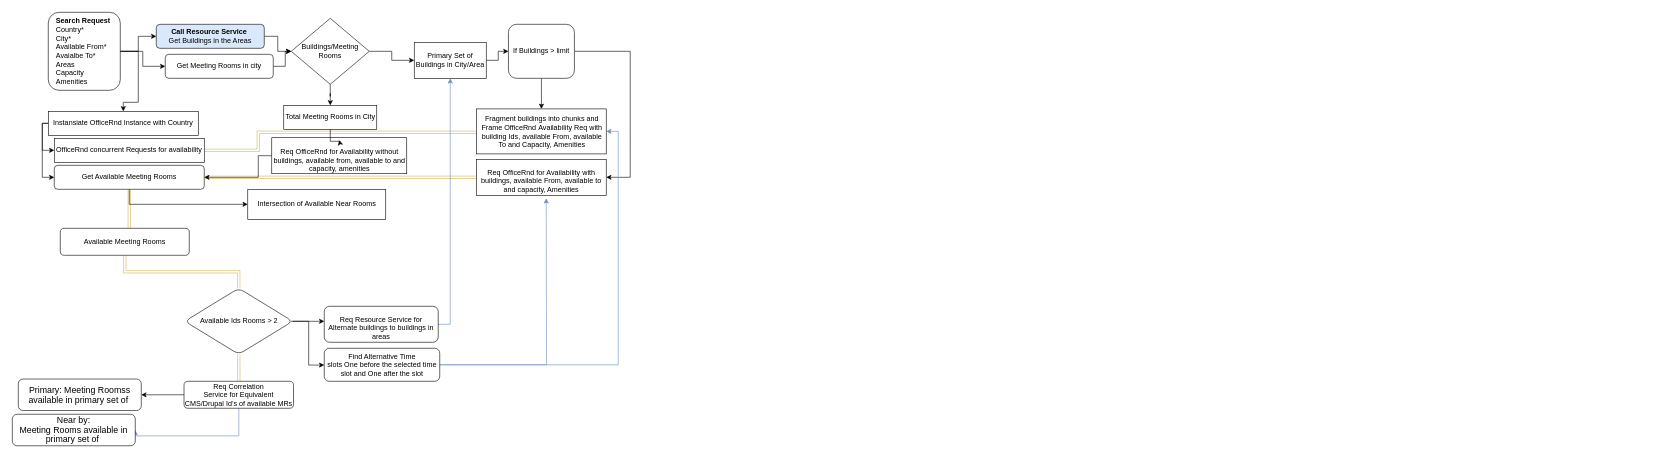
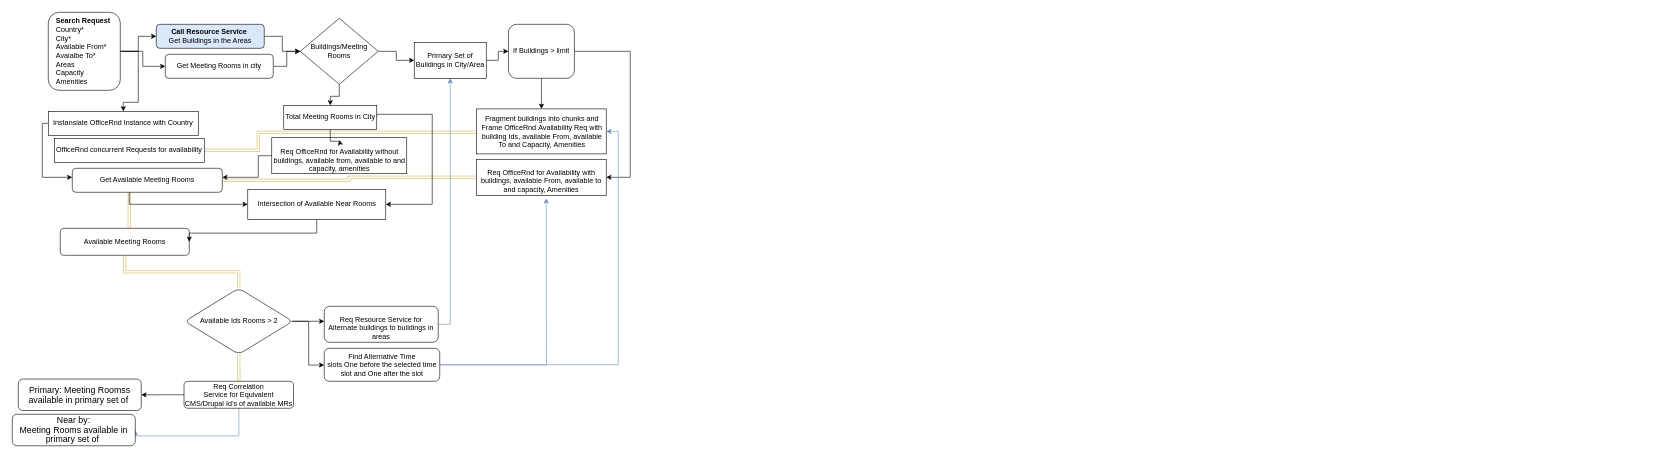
  <mxCell id="0" />
  <mxCell id="1" parent="0" />
  <mxCell id="2" value="" style="edgeStyle=orthogonalEdgeStyle;rounded=0;orthogonalLoop=1;jettySize=auto;html=1;" parent="1" source="3" target="16" edge="1"><mxGeometry relative="1" as="geometry" /></mxCell>
  <mxCell id="3" value="&lt;b&gt;Call Resource Service&amp;nbsp;&lt;/b&gt;&lt;br&gt;&lt;div style=&quot;text-align: left&quot;&gt;Get Buildings in the Areas&lt;/div&gt;" style="rounded=1;whiteSpace=wrap;html=1;fontSize=12;glass=0;strokeWidth=1;shadow=0;align=center;fillColor=#dae8fc;" parent="1" vertex="1"><mxGeometry x="260" y="40" width="180" height="40" as="geometry" /></mxCell>
  <mxCell id="4" value="Yes" style="rounded=0;html=1;jettySize=auto;orthogonalLoop=1;fontSize=11;endArrow=block;endFill=0;endSize=8;strokeWidth=1;shadow=0;labelBackgroundColor=none;edgeStyle=orthogonalEdgeStyle;" parent="1" edge="1"><mxGeometry y="20" relative="1" as="geometry"><mxPoint as="offset" /><mxPoint x="2610" y="293" as="sourcePoint" /></mxGeometry></mxCell>
  <mxCell id="5" value="No" style="edgeStyle=orthogonalEdgeStyle;rounded=0;html=1;jettySize=auto;orthogonalLoop=1;fontSize=11;endArrow=block;endFill=0;endSize=8;strokeWidth=1;shadow=0;labelBackgroundColor=none;" parent="1" edge="1"><mxGeometry y="10" relative="1" as="geometry"><mxPoint as="offset" /><mxPoint x="2740" y="203" as="targetPoint" /></mxGeometry></mxCell>
  <mxCell id="6" value="No" style="rounded=0;html=1;jettySize=auto;orthogonalLoop=1;fontSize=11;endArrow=block;endFill=0;endSize=8;strokeWidth=1;shadow=0;labelBackgroundColor=none;edgeStyle=orthogonalEdgeStyle;" parent="1" edge="1"><mxGeometry x="0.333" y="20" relative="1" as="geometry"><mxPoint as="offset" /><mxPoint x="2580" y="343" as="sourcePoint" /></mxGeometry></mxCell>
  <mxCell id="7" value="Yes" style="edgeStyle=orthogonalEdgeStyle;rounded=0;html=1;jettySize=auto;orthogonalLoop=1;fontSize=11;endArrow=block;endFill=0;endSize=8;strokeWidth=1;shadow=0;labelBackgroundColor=none;" parent="1" edge="1"><mxGeometry y="10" relative="1" as="geometry"><mxPoint as="offset" /><mxPoint x="2630" y="303" as="sourcePoint" /></mxGeometry></mxCell>
  <mxCell id="8" value="" style="edgeStyle=orthogonalEdgeStyle;rounded=0;orthogonalLoop=1;jettySize=auto;html=1;exitX=1;exitY=0.5;exitDx=0;exitDy=0;" parent="1" source="10" target="3" edge="1"><mxGeometry relative="1" as="geometry" /></mxCell>
  <mxCell id="9" value="" style="edgeStyle=orthogonalEdgeStyle;rounded=0;orthogonalLoop=1;jettySize=auto;html=1;entryX=0.5;entryY=0;entryDx=0;entryDy=0;" parent="1" source="10" target="28" edge="1"><mxGeometry relative="1" as="geometry"><Array as="points"><mxPoint x="230" y="85" /><mxPoint x="230" y="170" /><mxPoint x="205" y="170" /></Array></mxGeometry></mxCell>
  <mxCell id="10" value="&lt;b&gt;Search Request&amp;nbsp;&lt;/b&gt;&lt;br&gt;&lt;div style=&quot;text-align: left&quot;&gt;Country*&lt;/div&gt;&lt;div style=&quot;text-align: left&quot;&gt;City*&lt;/div&gt;&lt;div style=&quot;text-align: left&quot;&gt;Available From*&lt;/div&gt;&lt;div style=&quot;text-align: left&quot;&gt;Avaialbe To*&lt;/div&gt;&lt;div style=&quot;text-align: left&quot;&gt;Areas&lt;/div&gt;&lt;div style=&quot;text-align: left&quot;&gt;Capacity&lt;/div&gt;&lt;div style=&quot;text-align: left&quot;&gt;Amenities&lt;/div&gt;" style="rounded=1;whiteSpace=wrap;html=1;" parent="1" vertex="1"><mxGeometry x="80" y="20" width="120" height="130" as="geometry" /></mxCell>
  <mxCell id="11" value="" style="edgeStyle=orthogonalEdgeStyle;rounded=0;orthogonalLoop=1;jettySize=auto;html=1;" parent="1" source="12" target="16" edge="1"><mxGeometry relative="1" as="geometry" /></mxCell>
  <mxCell id="12" value="Get Meeting Rooms in city" style="rounded=1;whiteSpace=wrap;html=1;" parent="1" vertex="1"><mxGeometry x="275" y="90" width="180" height="40" as="geometry" /></mxCell>
  <mxCell id="13" value="" style="edgeStyle=orthogonalEdgeStyle;rounded=0;orthogonalLoop=1;jettySize=auto;html=1;entryX=0;entryY=0.5;entryDx=0;entryDy=0;exitX=1;exitY=0.5;exitDx=0;exitDy=0;" parent="1" source="10" target="12" edge="1"><mxGeometry relative="1" as="geometry"><mxPoint x="210" y="95" as="sourcePoint" /><mxPoint x="270" y="75" as="targetPoint" /></mxGeometry></mxCell>
  <mxCell id="14" value="" style="edgeStyle=orthogonalEdgeStyle;rounded=0;orthogonalLoop=1;jettySize=auto;html=1;" parent="1" source="16" target="18" edge="1"><mxGeometry relative="1" as="geometry" /></mxCell>
  <mxCell id="15" value="" style="edgeStyle=orthogonalEdgeStyle;rounded=0;orthogonalLoop=1;jettySize=auto;html=1;" parent="1" source="16" target="37" edge="1"><mxGeometry relative="1" as="geometry" /></mxCell>
- <mxCell id="16" value="Buildings/Meeting Rooms" style="rhombus;whiteSpace=wrap;html=1;" parent="1" vertex="1"><mxGeometry x="485" y="30" width="130" height="110" as="geometry" /></mxCell>
+ <mxCell id="16" value="Buildings/Meeting Rooms" style="rhombus;whiteSpace=wrap;html=1;" parent="1" vertex="1"><mxGeometry x="500" y="30" width="130" height="110" as="geometry" /></mxCell>
  <mxCell id="17" value="" style="edgeStyle=orthogonalEdgeStyle;rounded=0;orthogonalLoop=1;jettySize=auto;html=1;" parent="1" source="18" target="21" edge="1"><mxGeometry relative="1" as="geometry" /></mxCell>
  <mxCell id="18" value="Primary Set of Buildings in City/Area" style="rounded=0;whiteSpace=wrap;html=1;" parent="1" vertex="1"><mxGeometry x="690" y="70" width="120" height="60" as="geometry" /></mxCell>
  <mxCell id="19" value="" style="edgeStyle=orthogonalEdgeStyle;rounded=0;orthogonalLoop=1;jettySize=auto;html=1;entryX=1;entryY=0.5;entryDx=0;entryDy=0;" parent="1" source="21" target="25" edge="1"><mxGeometry relative="1" as="geometry"><Array as="points"><mxPoint x="1050" y="85" /><mxPoint x="1050" y="295" /></Array></mxGeometry></mxCell>
  <mxCell id="20" value="" style="edgeStyle=orthogonalEdgeStyle;rounded=0;orthogonalLoop=1;jettySize=auto;html=1;" parent="1" source="21" target="23" edge="1"><mxGeometry relative="1" as="geometry" /></mxCell>
  <mxCell id="21" value="If Buildings &amp;gt; limit" style="whiteSpace=wrap;html=1;rounded=1;" parent="1" vertex="1"><mxGeometry x="847" y="40" width="110" height="90" as="geometry" /></mxCell>
  <mxCell id="22" style="edgeStyle=orthogonalEdgeStyle;rounded=0;orthogonalLoop=1;jettySize=auto;html=1;exitX=0;exitY=0.5;exitDx=0;exitDy=0;shape=link;fillColor=#fff2cc;strokeColor=#d6b656;" parent="1" source="23" target="29" edge="1"><mxGeometry relative="1" as="geometry"><mxPoint x="770" y="220" as="sourcePoint" /><Array as="points"><mxPoint x="794" y="220" /><mxPoint x="430" y="220" /><mxPoint x="430" y="250" /></Array></mxGeometry></mxCell>
  <mxCell id="23" value="&lt;p class=&quot;MsoNormal&quot; style=&quot;margin-bottom: 0.0pt&quot;&gt;&lt;/p&gt;&lt;div style=&quot;text-align: center&quot;&gt;&lt;span&gt;Fragment buildings into chunks and Frame OfficeRnd&amp;nbsp;&lt;/span&gt;&lt;span&gt;Availability Req with building Ids, available From, available To and Capacity,&amp;nbsp;&lt;/span&gt;&lt;span&gt;Amenities&lt;/span&gt;&lt;/div&gt;&lt;p&gt;&lt;/p&gt;" style="whiteSpace=wrap;html=1;rounded=0;align=left;" parent="1" vertex="1"><mxGeometry x="794" y="181" width="216" height="75" as="geometry" /></mxCell>
  <mxCell id="24" style="edgeStyle=orthogonalEdgeStyle;rounded=0;orthogonalLoop=1;jettySize=auto;html=1;entryX=1;entryY=0.5;entryDx=0;entryDy=0;shape=link;fillColor=#fff2cc;strokeColor=#d6b656;" parent="1" source="25" target="32" edge="1"><mxGeometry relative="1" as="geometry" /></mxCell>
  <mxCell id="25" value="&lt;p class=&quot;MsoNormal&quot; style=&quot;margin-bottom: 0.0pt&quot;&gt;Req OfficeRnd for Availability with buildings, available From, available to and capacity, Amenities&lt;/p&gt;" style="whiteSpace=wrap;html=1;rounded=0;align=center;" parent="1" vertex="1"><mxGeometry x="794" y="265" width="216" height="60" as="geometry" /></mxCell>
- <mxCell id="26" value="" style="edgeStyle=orthogonalEdgeStyle;rounded=0;orthogonalLoop=1;jettySize=auto;html=1;exitX=0;exitY=0.5;exitDx=0;exitDy=0;entryX=0;entryY=0.5;entryDx=0;entryDy=0;" parent="1" source="28" target="29" edge="1"><mxGeometry relative="1" as="geometry"><Array as="points"><mxPoint x="70" y="205" /><mxPoint x="70" y="250" /></Array></mxGeometry></mxCell>
  <mxCell id="27" value="" style="edgeStyle=orthogonalEdgeStyle;rounded=0;orthogonalLoop=1;jettySize=auto;html=1;" parent="1" source="28" target="32" edge="1"><mxGeometry relative="1" as="geometry"><Array as="points"><mxPoint x="70" y="205" /><mxPoint x="70" y="295" /></Array></mxGeometry></mxCell>
  <mxCell id="28" value="Instansiate OfficeRnd Instance with Country" style="rounded=0;whiteSpace=wrap;html=1;" parent="1" vertex="1"><mxGeometry x="80" y="185" width="250" height="40" as="geometry" /></mxCell>
  <mxCell id="29" value="&lt;p class=&quot;MsoNormal&quot; align=&quot;center&quot;&gt;OfficeRnd concurrent Requests for availability&lt;/p&gt;" style="whiteSpace=wrap;html=1;rounded=0;" parent="1" vertex="1"><mxGeometry x="90" y="230" width="250" height="40" as="geometry" /></mxCell>
  <mxCell id="30" value="" style="edgeStyle=orthogonalEdgeStyle;rounded=0;orthogonalLoop=1;jettySize=auto;html=1;shape=link;fillColor=#fff2cc;strokeColor=#d6b656;endWidth=18;" parent="1" source="32" target="39" edge="1"><mxGeometry relative="1" as="geometry"><Array as="points"><mxPoint x="215" y="360" /><mxPoint x="215" y="360" /></Array></mxGeometry></mxCell>
  <mxCell id="31" style="edgeStyle=orthogonalEdgeStyle;rounded=0;orthogonalLoop=1;jettySize=auto;html=1;" parent="1" source="32" target="41" edge="1"><mxGeometry relative="1" as="geometry"><Array as="points"><mxPoint x="215" y="340" /></Array></mxGeometry></mxCell>
- <mxCell id="32" value="&lt;p class=&quot;MsoNormal&quot; align=&quot;center&quot;&gt;Get Available Meeting Rooms&lt;/p&gt;" style="rounded=1;whiteSpace=wrap;html=1;" parent="1" vertex="1"><mxGeometry x="90" y="275" width="250" height="40" as="geometry" /></mxCell>
+ <mxCell id="32" value="&lt;p class=&quot;MsoNormal&quot; align=&quot;center&quot;&gt;Get Available Meeting Rooms&lt;/p&gt;" style="rounded=1;whiteSpace=wrap;html=1;" parent="1" vertex="1"><mxGeometry x="120" y="280" width="250" height="40" as="geometry" /></mxCell>
  <mxCell id="33" value="" style="edgeStyle=orthogonalEdgeStyle;rounded=0;orthogonalLoop=1;jettySize=auto;html=1;" parent="1" source="35" target="32" edge="1"><mxGeometry relative="1" as="geometry"><Array as="points"><mxPoint x="430" y="259" /><mxPoint x="430" y="295" /></Array></mxGeometry></mxCell>
+ <mxCell id="34" value="" style="edgeStyle=orthogonalEdgeStyle;rounded=0;orthogonalLoop=1;jettySize=auto;html=1;exitX=1;exitY=0.5;exitDx=0;exitDy=0;" parent="1" source="37" target="41" edge="1"><mxGeometry relative="1" as="geometry"><Array as="points"><mxPoint x="720" y="190" /><mxPoint x="720" y="340" /></Array></mxGeometry></mxCell>
  <mxCell id="35" value="&lt;br&gt;&lt;span style=&quot;color: rgb(0 , 0 , 0) ; font-family: &amp;#34;helvetica&amp;#34; ; font-size: 12px ; font-style: normal ; font-weight: 400 ; letter-spacing: normal ; text-align: center ; text-indent: 0px ; text-transform: none ; word-spacing: 0px&quot;&gt;Req OfficeRnd for Availability without buildings, available&amp;nbsp;&lt;/span&gt;&lt;span style=&quot;font-family: &amp;#34;helvetica&amp;#34;&quot;&gt;from, available to and capacity, amenities&lt;/span&gt;&lt;span style=&quot;color: rgb(0 , 0 , 0) ; font-family: &amp;#34;helvetica&amp;#34; ; font-size: 12px ; font-style: normal ; font-weight: 400 ; letter-spacing: normal ; text-align: center ; text-indent: 0px ; text-transform: none ; word-spacing: 0px&quot;&gt;&lt;br&gt;&lt;/span&gt;" style="whiteSpace=wrap;html=1;" parent="1" vertex="1"><mxGeometry x="452.5" y="229" width="225" height="60" as="geometry" /></mxCell>
  <mxCell id="36" value="" style="edgeStyle=orthogonalEdgeStyle;rounded=0;orthogonalLoop=1;jettySize=auto;html=1;" edge="1" parent="1" source="37"><mxGeometry relative="1" as="geometry"><mxPoint x="565" y="233" as="targetPoint" /></mxGeometry></mxCell>
  <mxCell id="37" value="Total Meeting Rooms in City" style="whiteSpace=wrap;html=1;" parent="1" vertex="1"><mxGeometry x="472.5" y="175" width="155" height="40" as="geometry" /></mxCell>
  <mxCell id="38" value="" style="edgeStyle=orthogonalEdgeStyle;rounded=0;orthogonalLoop=1;jettySize=auto;html=1;shape=link;fillColor=#fff2cc;strokeColor=#d6b656;" parent="1" source="39" target="45" edge="1"><mxGeometry relative="1" as="geometry" /></mxCell>
  <mxCell id="39" value="Available Meeting Rooms" style="whiteSpace=wrap;html=1;rounded=1;" parent="1" vertex="1"><mxGeometry x="100" y="380" width="215" height="45" as="geometry" /></mxCell>
+ <mxCell id="40" style="edgeStyle=orthogonalEdgeStyle;rounded=0;orthogonalLoop=1;jettySize=auto;html=1;entryX=1;entryY=0.5;entryDx=0;entryDy=0;" parent="1" source="41" target="39" edge="1"><mxGeometry relative="1" as="geometry"><Array as="points"><mxPoint x="528" y="388" /></Array></mxGeometry></mxCell>
  <mxCell id="41" value="Intersection of Available Near Rooms" style="whiteSpace=wrap;html=1;" parent="1" vertex="1"><mxGeometry x="412.5" y="315" width="230" height="50" as="geometry" /></mxCell>
  <mxCell id="42" style="edgeStyle=orthogonalEdgeStyle;rounded=0;orthogonalLoop=1;jettySize=auto;html=1;exitX=1;exitY=0.5;exitDx=0;exitDy=0;" parent="1" target="47" edge="1"><mxGeometry relative="1" as="geometry"><mxPoint x="484.5" y="535" as="sourcePoint" /><mxPoint x="530" y="535" as="targetPoint" /><Array as="points"><mxPoint x="560" y="535" /><mxPoint x="560" y="535" /></Array></mxGeometry></mxCell>
  <mxCell id="43" value="" style="edgeStyle=orthogonalEdgeStyle;rounded=0;orthogonalLoop=1;jettySize=auto;html=1;" parent="1" source="45" target="50" edge="1"><mxGeometry relative="1" as="geometry"><Array as="points"><mxPoint x="514" y="535" /><mxPoint x="514" y="608" /></Array></mxGeometry></mxCell>
  <mxCell id="44" value="" style="edgeStyle=orthogonalEdgeStyle;rounded=0;orthogonalLoop=1;jettySize=auto;html=1;shape=link;fillColor=#fff2cc;strokeColor=#d6b656;" parent="1" source="45" target="53" edge="1"><mxGeometry relative="1" as="geometry" /></mxCell>
  <mxCell id="45" value="Available Ids Rooms &amp;gt; 2" style="rhombus;whiteSpace=wrap;html=1;rounded=1;" parent="1" vertex="1"><mxGeometry x="307.5" y="480" width="180" height="110" as="geometry" /></mxCell>
  <mxCell id="46" style="edgeStyle=orthogonalEdgeStyle;rounded=0;orthogonalLoop=1;jettySize=auto;html=1;entryX=0.5;entryY=1;entryDx=0;entryDy=0;fillColor=#dae8fc;strokeColor=#6c8ebf;" parent="1" source="47" target="18" edge="1"><mxGeometry relative="1" as="geometry"><Array as="points"><mxPoint x="750" y="540" /></Array></mxGeometry></mxCell>
  <mxCell id="47" value="&lt;p class=&quot;MsoNormal&quot; align=&quot;center&quot; style=&quot;margin-bottom: 0.0pt&quot;&gt;Req Resource Service for Alternate buildings to buildings in areas&lt;/p&gt;" style="whiteSpace=wrap;html=1;rounded=1;" parent="1" vertex="1"><mxGeometry x="540" y="510" width="190" height="60" as="geometry" /></mxCell>
  <mxCell id="48" style="edgeStyle=orthogonalEdgeStyle;rounded=0;orthogonalLoop=1;jettySize=auto;html=1;entryX=1;entryY=0.5;entryDx=0;entryDy=0;fillColor=#dae8fc;strokeColor=#6c8ebf;" parent="1" source="50" target="23" edge="1"><mxGeometry relative="1" as="geometry"><mxPoint x="960" y="550" as="targetPoint" /></mxGeometry></mxCell>
  <mxCell id="49" style="edgeStyle=orthogonalEdgeStyle;rounded=0;orthogonalLoop=1;jettySize=auto;html=1;fillColor=#dae8fc;strokeColor=#6c8ebf;" parent="1" source="50" edge="1"><mxGeometry relative="1" as="geometry"><mxPoint x="910" y="330" as="targetPoint" /></mxGeometry></mxCell>
  <mxCell id="50" value="&lt;p class=&quot;MsoNormal&quot; align=&quot;center&quot;&gt;Find Alternative Time&lt;br/&gt;slots One before the selected time slot and One after the slot&lt;/p&gt;" style="whiteSpace=wrap;html=1;rounded=1;" parent="1" vertex="1"><mxGeometry x="540" y="580" width="192.5" height="55" as="geometry" /></mxCell>
  <mxCell id="51" value="" style="edgeStyle=orthogonalEdgeStyle;rounded=0;orthogonalLoop=1;jettySize=auto;html=1;" parent="1" source="53" target="54" edge="1"><mxGeometry relative="1" as="geometry" /></mxCell>
  <mxCell id="52" style="edgeStyle=orthogonalEdgeStyle;rounded=0;orthogonalLoop=1;jettySize=auto;html=1;entryX=1;entryY=0.5;entryDx=0;entryDy=0;fillColor=#dae8fc;strokeColor=#6c8ebf;" parent="1" source="53" target="55" edge="1"><mxGeometry relative="1" as="geometry"><Array as="points"><mxPoint x="398" y="726" /></Array></mxGeometry></mxCell>
  <mxCell id="53" value="&lt;p class=&quot;MsoNormal&quot; align=&quot;center&quot;&gt;Req Correlation&lt;br/&gt;Service for Equivalent CMS/Drupal Id’s of available MRs&lt;/p&gt;" style="whiteSpace=wrap;html=1;rounded=1;" parent="1" vertex="1"><mxGeometry x="306.25" y="635" width="182.5" height="45" as="geometry" /></mxCell>
  <mxCell id="54" value="&lt;span style=&quot;font-size: 11.0pt ; line-height: 107% ; font-family: &amp;#34;calibri&amp;#34; , sans-serif&quot;&gt;Primary: Meeting Roomss available in primary set of&amp;nbsp;&lt;/span&gt;" style="whiteSpace=wrap;html=1;rounded=1;" parent="1" vertex="1"><mxGeometry x="30" y="631.25" width="205" height="52.5" as="geometry" /></mxCell>
  <mxCell id="55" value="&lt;span style=&quot;font-size: 11.0pt ; line-height: 107% ; font-family: &amp;#34;calibri&amp;#34; , sans-serif&quot;&gt;Near by:&lt;br&gt;Meeting Rooms available in primary set of&amp;nbsp;&lt;/span&gt;" style="whiteSpace=wrap;html=1;rounded=1;" parent="1" vertex="1"><mxGeometry x="20" y="690" width="205" height="52.5" as="geometry" /></mxCell>
